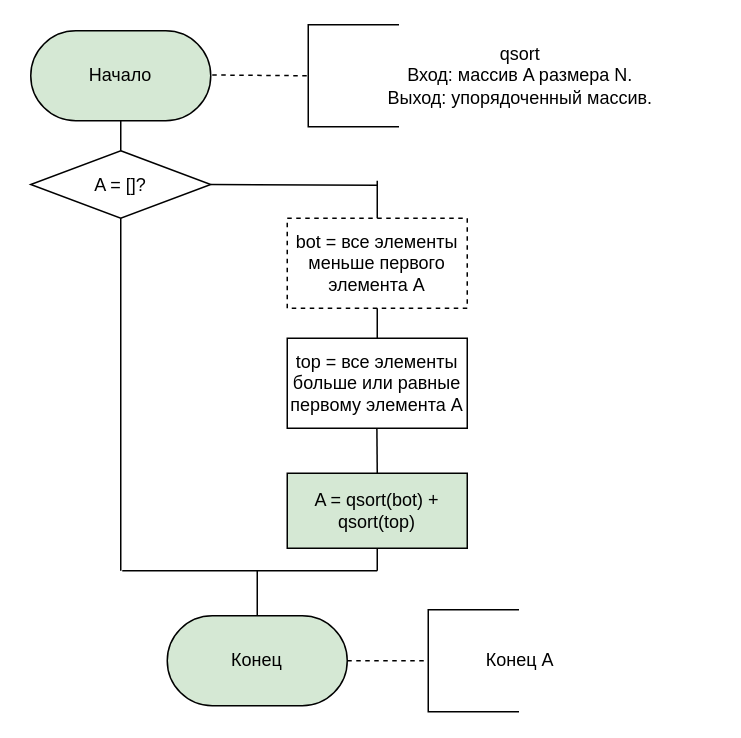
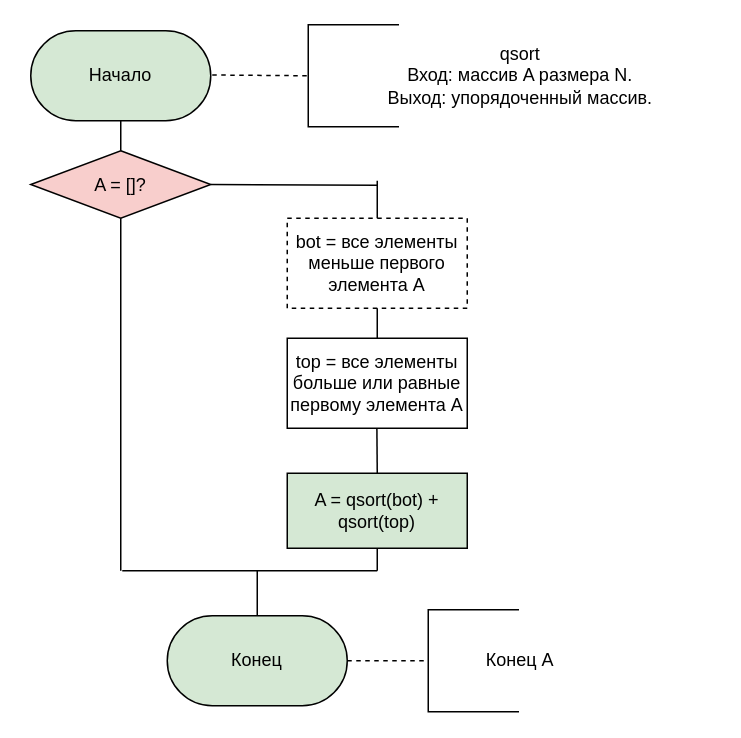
  <mxCell id="0" />
  <mxCell id="1" parent="0" />
  <mxCell id="2" value="Начало" style="rounded=1;whiteSpace=wrap;html=1;arcSize=50;fillColor=#d5e8d4;" parent="1" vertex="1"><mxGeometry x="20" y="20" width="120" height="60" as="geometry" /></mxCell>
  <mxCell id="3" value="qsort&lt;br&gt;Вход: массив A размера N.&lt;br&gt;Выход: упорядоченный массив." style="text;html=1;strokeColor=none;fillColor=none;align=center;verticalAlign=middle;whiteSpace=wrap;rounded=0;" parent="1" vertex="1"><mxGeometry x="221" y="30" width="250.5" height="40" as="geometry" /></mxCell>
  <mxCell id="4" value="Конец" style="rounded=1;whiteSpace=wrap;html=1;arcSize=50;fillColor=#d5e8d4;" parent="1" vertex="1"><mxGeometry x="111" y="410" width="120" height="60" as="geometry" /></mxCell>
  <mxCell id="5" value="" style="endArrow=none;html=1;entryX=0.5;entryY=1;entryDx=0;entryDy=0;exitX=0.5;exitY=0;exitDx=0;exitDy=0;" parent="1" edge="1" target="2"><mxGeometry width="50" height="50" relative="1" as="geometry"><mxPoint x="80" y="100" as="sourcePoint" /><mxPoint x="80" y="85" as="targetPoint" /></mxGeometry></mxCell>
  <mxCell id="6" value="" style="shape=partialRectangle;whiteSpace=wrap;html=1;bottom=1;right=1;left=1;top=0;fillColor=none;routingCenterX=-0.5;rotation=90;" parent="1" vertex="1"><mxGeometry x="201" y="20" width="68" height="60" as="geometry" /></mxCell>
  <mxCell id="7" value="" style="endArrow=none;dashed=1;html=1;entryX=0.5;entryY=1;entryDx=0;entryDy=0;" parent="1" target="6" edge="1"><mxGeometry width="50" height="50" relative="1" as="geometry"><mxPoint x="141" y="49.5" as="sourcePoint" /><mxPoint x="181" y="50" as="targetPoint" /></mxGeometry></mxCell>
- <mxCell id="8" value="A = []?" style="rhombus;whiteSpace=wrap;html=1;" vertex="1" parent="1"><mxGeometry x="20" y="100" width="120" height="45" as="geometry" /></mxCell>
+ <mxCell id="8" value="A = []?" style="rhombus;whiteSpace=wrap;html=1;fillColor=#f8cecc;" vertex="1" parent="1"><mxGeometry x="20" y="100" width="120" height="45" as="geometry" /></mxCell>
  <mxCell id="9" value="" style="endArrow=none;html=1;" edge="1" parent="1"><mxGeometry width="50" height="50" relative="1" as="geometry"><mxPoint x="251" y="315" as="sourcePoint" /><mxPoint x="250.76" y="285" as="targetPoint" /></mxGeometry></mxCell>
  <mxCell id="10" value="bot = все элементы меньше первого элемента A" style="rounded=0;whiteSpace=wrap;html=1;dashed=1;" vertex="1" parent="1"><mxGeometry x="191" y="145" width="120" height="60" as="geometry" /></mxCell>
  <mxCell id="11" value="top = все элементы больше или равные первому элемента A" style="rounded=0;whiteSpace=wrap;html=1;" vertex="1" parent="1"><mxGeometry x="191" y="225" width="120" height="60" as="geometry" /></mxCell>
  <mxCell id="12" value="" style="endArrow=none;html=1;exitX=0.5;exitY=0;exitDx=0;exitDy=0;" edge="1" parent="1" source="10"><mxGeometry width="50" height="50" relative="1" as="geometry"><mxPoint x="121" y="210" as="sourcePoint" /><mxPoint x="251" y="120" as="targetPoint" /></mxGeometry></mxCell>
  <mxCell id="13" value="" style="endArrow=none;html=1;entryX=0.5;entryY=1;entryDx=0;entryDy=0;" edge="1" parent="1" source="11" target="10"><mxGeometry width="50" height="50" relative="1" as="geometry"><mxPoint x="211" y="285" as="sourcePoint" /><mxPoint x="261" y="235" as="targetPoint" /></mxGeometry></mxCell>
  <mxCell id="14" value="A = qsort(bot) + qsort(top)" style="rounded=0;whiteSpace=wrap;html=1;fillColor=#d5e8d4;" vertex="1" parent="1"><mxGeometry x="191" y="315" width="120" height="50" as="geometry" /></mxCell>
  <mxCell id="15" value="" style="endArrow=none;html=1;entryX=0.5;entryY=1;entryDx=0;entryDy=0;" edge="1" parent="1" target="8"><mxGeometry width="50" height="50" relative="1" as="geometry"><mxPoint x="80" y="380" as="sourcePoint" /><mxPoint x="71" y="340" as="targetPoint" /></mxGeometry></mxCell>
  <mxCell id="16" value="" style="endArrow=none;html=1;" edge="1" parent="1"><mxGeometry width="50" height="50" relative="1" as="geometry"><mxPoint x="251" y="380" as="sourcePoint" /><mxPoint x="81" y="380" as="targetPoint" /></mxGeometry></mxCell>
  <mxCell id="17" value="" style="endArrow=none;html=1;exitX=0.5;exitY=0;exitDx=0;exitDy=0;" edge="1" parent="1" source="4"><mxGeometry width="50" height="50" relative="1" as="geometry"><mxPoint x="1" y="480" as="sourcePoint" /><mxPoint x="171" y="380" as="targetPoint" /></mxGeometry></mxCell>
  <mxCell id="18" value="" style="endArrow=none;html=1;entryX=0.5;entryY=1;entryDx=0;entryDy=0;" edge="1" parent="1" target="14"><mxGeometry width="50" height="50" relative="1" as="geometry"><mxPoint x="251" y="380" as="sourcePoint" /><mxPoint x="51" y="440" as="targetPoint" /></mxGeometry></mxCell>
  <mxCell id="19" value="Конец A" style="text;html=1;strokeColor=none;fillColor=none;align=center;verticalAlign=middle;whiteSpace=wrap;rounded=0;" vertex="1" parent="1"><mxGeometry x="291" y="420" width="110.5" height="40" as="geometry" /></mxCell>
  <mxCell id="20" value="" style="shape=partialRectangle;whiteSpace=wrap;html=1;bottom=1;right=1;left=1;top=0;fillColor=none;routingCenterX=-0.5;rotation=90;" vertex="1" parent="1"><mxGeometry x="281" y="410" width="68" height="60" as="geometry" /></mxCell>
  <mxCell id="21" value="" style="endArrow=none;dashed=1;html=1;entryX=0.5;entryY=1;entryDx=0;entryDy=0;" edge="1" parent="1" target="20"><mxGeometry width="50" height="50" relative="1" as="geometry"><mxPoint x="231" y="440" as="sourcePoint" /><mxPoint x="261" y="440" as="targetPoint" /></mxGeometry></mxCell>
  <mxCell id="22" value="" style="endArrow=none;html=1;entryX=1;entryY=0.5;entryDx=0;entryDy=0;" edge="1" parent="1" target="8"><mxGeometry width="50" height="50" relative="1" as="geometry"><mxPoint x="251" y="123" as="sourcePoint" /><mxPoint x="-79" y="220" as="targetPoint" /></mxGeometry></mxCell>
